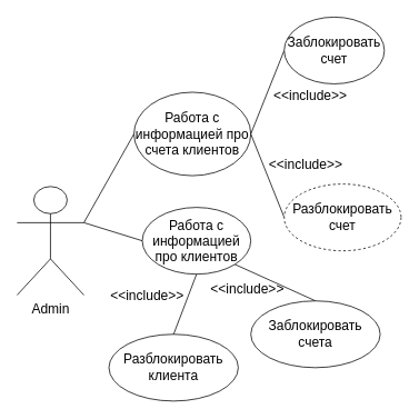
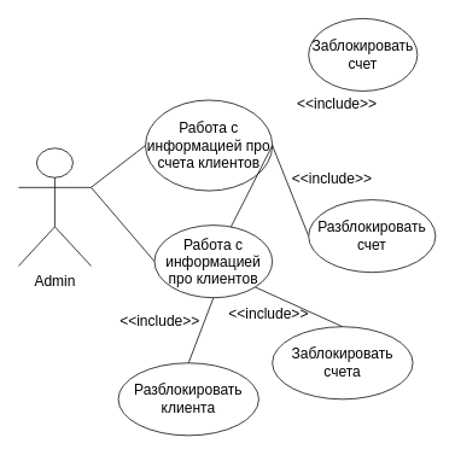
  <mxCell id="0" />
  <mxCell id="1" parent="0" />
- <mxCell id="2" value="Admin" style="shape=umlActor;verticalLabelPosition=bottom;labelBackgroundColor=#ffffff;verticalAlign=top;html=1;outlineConnect=0;fontSize=16;" vertex="1" parent="1"><mxGeometry x="20" y="223" width="80" height="130" as="geometry" /></mxCell>
+ <mxCell id="2" value="Admin" style="shape=umlActor;verticalLabelPosition=bottom;labelBackgroundColor=#ffffff;verticalAlign=top;html=1;outlineConnect=0;fontSize=16;" vertex="1" parent="1"><mxGeometry x="20" y="163" width="80" height="130" as="geometry" /></mxCell>
  <mxCell id="3" value="Работа с информацией про счета клиентов" style="ellipse;whiteSpace=wrap;html=1;fontSize=16;" vertex="1" parent="1"><mxGeometry x="160" y="110" width="140" height="100" as="geometry" /></mxCell>
  <mxCell id="4" value="" style="endArrow=none;html=1;fontSize=16;exitX=1;exitY=0.333;exitDx=0;exitDy=0;exitPerimeter=0;entryX=0;entryY=0.5;entryDx=0;entryDy=0;" edge="1" parent="1" source="2" target="3"><mxGeometry width="50" height="50" relative="1" as="geometry"><mxPoint x="100" y="110" as="sourcePoint" /><mxPoint x="150" y="60" as="targetPoint" /></mxGeometry></mxCell>
- <mxCell id="5" value="" style="endArrow=none;html=1;fontSize=16;exitX=1;exitY=0.5;exitDx=0;exitDy=0;entryX=0;entryY=0.5;entryDx=0;entryDy=0;" edge="1" parent="1" source="3" target="7"><mxGeometry width="50" height="50" relative="1" as="geometry"><mxPoint x="310" y="260" as="sourcePoint" /><mxPoint x="340" y="60" as="targetPoint" /></mxGeometry></mxCell>
+ <mxCell id="5" value="" style="endArrow=none;html=1;fontSize=16;exitX=1;exitY=0.5;exitDx=0;exitDy=0;" edge="1" parent="1" source="3" target="12"><mxGeometry width="50" height="50" relative="1" as="geometry"><mxPoint x="310" y="260" as="sourcePoint" /><mxPoint x="340" y="60" as="targetPoint" /></mxGeometry></mxCell>
  <mxCell id="6" value="&amp;lt;&amp;lt;include&amp;gt;&amp;gt;" style="text;html=1;align=center;verticalAlign=middle;resizable=0;points=[];labelBackgroundColor=#ffffff;fontSize=16;" vertex="1" connectable="0" parent="1"><mxGeometry x="440" y="50" as="geometry"><mxPoint x="-70" y="63" as="offset" /></mxGeometry></mxCell>
  <mxCell id="7" value="Заблокировать счет" style="ellipse;whiteSpace=wrap;html=1;fontSize=16;" vertex="1" parent="1"><mxGeometry x="340" y="20" width="120" height="80" as="geometry" /></mxCell>
  <mxCell id="8" value="" style="endArrow=none;html=1;fontSize=16;exitX=1;exitY=0.5;exitDx=0;exitDy=0;entryX=0;entryY=0.5;entryDx=0;entryDy=0;" edge="1" parent="1" source="3" target="9"><mxGeometry width="50" height="50" relative="1" as="geometry"><mxPoint x="310" y="160" as="sourcePoint" /><mxPoint x="330" y="210" as="targetPoint" /></mxGeometry></mxCell>
- <mxCell id="9" value="Разблокировать счет" style="ellipse;whiteSpace=wrap;html=1;fontSize=16;dashed=1;" vertex="1" parent="1"><mxGeometry x="340" y="220" width="140" height="80" as="geometry" /></mxCell>
+ <mxCell id="9" value="Разблокировать счет" style="ellipse;whiteSpace=wrap;html=1;fontSize=16;" vertex="1" parent="1"><mxGeometry x="340" y="220" width="140" height="80" as="geometry" /></mxCell>
  <mxCell id="10" value="&amp;lt;&amp;lt;include&amp;gt;&amp;gt;" style="text;html=1;fontSize=16;" vertex="1" parent="1"><mxGeometry x="320" y="180" width="100" height="30" as="geometry" /></mxCell>
  <mxCell id="11" value="" style="endArrow=none;html=1;fontSize=16;exitX=1;exitY=0.333;exitDx=0;exitDy=0;exitPerimeter=0;entryX=0;entryY=0.5;entryDx=0;entryDy=0;" edge="1" parent="1" source="2" target="12"><mxGeometry width="50" height="50" relative="1" as="geometry"><mxPoint x="110" y="193.333" as="sourcePoint" /><mxPoint x="190" y="360" as="targetPoint" /></mxGeometry></mxCell>
  <mxCell id="12" value="Работа с информацией про клиентов" style="ellipse;whiteSpace=wrap;html=1;fontSize=16;" vertex="1" parent="1"><mxGeometry x="170" y="248" width="130" height="80" as="geometry" /></mxCell>
  <mxCell id="13" value="Разблокировать клиента" style="ellipse;whiteSpace=wrap;html=1;fontSize=16;" vertex="1" parent="1"><mxGeometry x="130" y="400" width="155" height="80" as="geometry" /></mxCell>
  <mxCell id="14" value="" style="endArrow=none;html=1;fontSize=16;exitX=0.5;exitY=0;exitDx=0;exitDy=0;entryX=0.5;entryY=1;entryDx=0;entryDy=0;" edge="1" parent="1" source="13" target="12"><mxGeometry width="50" height="50" relative="1" as="geometry"><mxPoint x="110" y="276.333" as="sourcePoint" /><mxPoint x="210" y="380" as="targetPoint" /></mxGeometry></mxCell>
  <mxCell id="15" value="" style="endArrow=none;html=1;fontSize=16;entryX=1;entryY=1;entryDx=0;entryDy=0;exitX=0.5;exitY=0;exitDx=0;exitDy=0;" edge="1" parent="1" source="16" target="12"><mxGeometry width="50" height="50" relative="1" as="geometry"><mxPoint x="360" y="360" as="sourcePoint" /><mxPoint x="322.99" y="388.24" as="targetPoint" /></mxGeometry></mxCell>
  <mxCell id="16" value="Заблокировать счета" style="ellipse;whiteSpace=wrap;html=1;fontSize=16;" vertex="1" parent="1"><mxGeometry x="300" y="360" width="155" height="80" as="geometry" /></mxCell>
  <mxCell id="17" value="&amp;lt;&amp;lt;include&amp;gt;&amp;gt;" style="text;html=1;fontSize=16;" vertex="1" parent="1"><mxGeometry x="130" y="338" width="100" height="30" as="geometry" /></mxCell>
  <mxCell id="18" value="&amp;lt;&amp;lt;include&amp;gt;&amp;gt;" style="text;html=1;fontSize=16;" vertex="1" parent="1"><mxGeometry x="250" y="330" width="100" height="30" as="geometry" /></mxCell>
